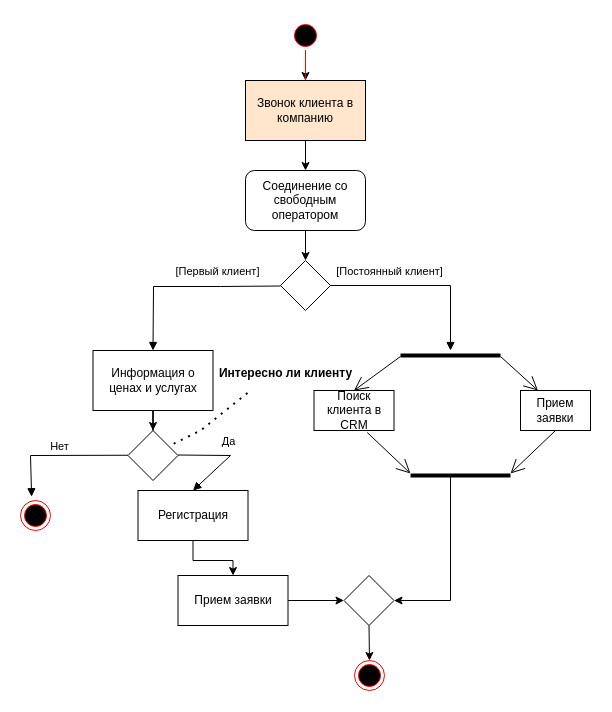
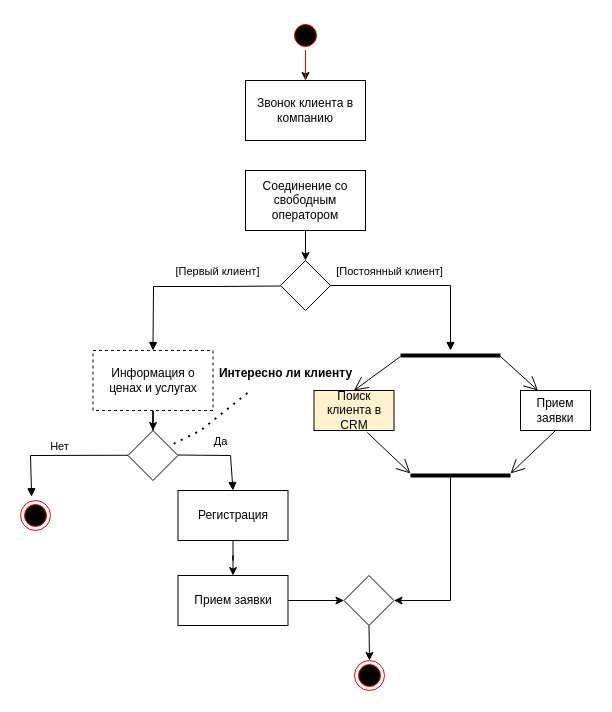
  <mxCell id="0" />
  <mxCell id="1" parent="0" />
  <mxCell id="2" value="" style="edgeStyle=orthogonalEdgeStyle;rounded=0;orthogonalLoop=1;jettySize=auto;html=1;" edge="1" parent="1" source="3" target="6"><mxGeometry relative="1" as="geometry" /></mxCell>
  <mxCell id="3" value="" style="ellipse;html=1;shape=startState;fillColor=#000000;strokeColor=#ff0000;" vertex="1" parent="1"><mxGeometry x="290" y="20" width="30" height="30" as="geometry" /></mxCell>
  <mxCell id="4" value="" style="edgeStyle=orthogonalEdgeStyle;html=1;verticalAlign=bottom;endArrow=open;endSize=8;strokeColor=#ff0000;rounded=0;" edge="1" source="3" parent="1"><mxGeometry relative="1" as="geometry"><mxPoint x="305" y="110" as="targetPoint" /></mxGeometry></mxCell>
- <mxCell id="5" value="" style="edgeStyle=orthogonalEdgeStyle;rounded=0;orthogonalLoop=1;jettySize=auto;html=1;" edge="1" parent="1" source="6" target="8"><mxGeometry relative="1" as="geometry" /></mxCell>
- <mxCell id="6" value="Звонок клиента в компанию" style="whiteSpace=wrap;html=1;fillColor=#ffe6cc;" vertex="1" parent="1"><mxGeometry x="245" y="80" width="120" height="60" as="geometry" /></mxCell>
+ <mxCell id="6" value="Звонок клиента в компанию" style="whiteSpace=wrap;html=1;" vertex="1" parent="1"><mxGeometry x="245" y="80" width="120" height="60" as="geometry" /></mxCell>
  <mxCell id="7" value="" style="edgeStyle=orthogonalEdgeStyle;rounded=0;orthogonalLoop=1;jettySize=auto;html=1;" edge="1" parent="1" source="8" target="9"><mxGeometry relative="1" as="geometry" /></mxCell>
- <mxCell id="8" value="Соединение со свободным оператором" style="whiteSpace=wrap;html=1;rounded=1;" vertex="1" parent="1"><mxGeometry x="245" y="170" width="120" height="60" as="geometry" /></mxCell>
+ <mxCell id="8" value="Соединение со свободным оператором" style="whiteSpace=wrap;html=1;" vertex="1" parent="1"><mxGeometry x="245" y="170" width="120" height="60" as="geometry" /></mxCell>
  <mxCell id="9" value="" style="rhombus;whiteSpace=wrap;html=1;" vertex="1" parent="1"><mxGeometry x="280" y="260" width="50" height="50" as="geometry" /></mxCell>
  <mxCell id="10" value="" style="edgeStyle=orthogonalEdgeStyle;rounded=0;orthogonalLoop=1;jettySize=auto;html=1;" edge="1" parent="1" source="11" target="12"><mxGeometry relative="1" as="geometry" /></mxCell>
- <mxCell id="11" value="Информация о ценах и услугах" style="whiteSpace=wrap;html=1;" vertex="1" parent="1"><mxGeometry x="92.5" y="350" width="120" height="60" as="geometry" /></mxCell>
+ <mxCell id="11" value="Информация о ценах и услугах" style="whiteSpace=wrap;html=1;dashed=1;" vertex="1" parent="1"><mxGeometry x="92.5" y="350" width="120" height="60" as="geometry" /></mxCell>
  <mxCell id="12" value="" style="rhombus;whiteSpace=wrap;html=1;" vertex="1" parent="1"><mxGeometry x="127.5" y="430" width="50" height="50" as="geometry" /></mxCell>
  <mxCell id="13" value="[Первый клиент]" style="html=1;verticalAlign=bottom;endArrow=block;curved=0;rounded=0;entryX=0.5;entryY=0;entryDx=0;entryDy=0;" edge="1" parent="1" target="11"><mxGeometry x="-0.338" y="-6" width="80" relative="1" as="geometry"><mxPoint x="280" y="285.5" as="sourcePoint" /><mxPoint x="150" y="286" as="targetPoint" /><Array as="points"><mxPoint x="220" y="286" /><mxPoint x="153" y="286" /></Array><mxPoint as="offset" /></mxGeometry></mxCell>
  <mxCell id="14" value="[Постоянный клиент]" style="html=1;verticalAlign=bottom;endArrow=block;curved=0;rounded=0;" edge="1" parent="1" source="9"><mxGeometry x="-0.365" y="5" width="80" relative="1" as="geometry"><mxPoint x="330" y="285" as="sourcePoint" /><mxPoint x="450" y="350" as="targetPoint" /><Array as="points"><mxPoint x="450" y="285" /></Array><mxPoint as="offset" /></mxGeometry></mxCell>
  <mxCell id="15" value="" style="line;strokeWidth=4;html=1;perimeter=backbonePerimeter;points=[];outlineConnect=0;" vertex="1" parent="1"><mxGeometry x="400" y="350" width="100" height="10" as="geometry" /></mxCell>
- <mxCell id="16" value="Поиск клиента в CRM" style="html=1;whiteSpace=wrap;" vertex="1" parent="1"><mxGeometry x="313.5" y="390" width="80" height="40" as="geometry" /></mxCell>
+ <mxCell id="16" value="Поиск клиента в CRM" style="html=1;whiteSpace=wrap;fillColor=#fff2cc;" vertex="1" parent="1"><mxGeometry x="313.5" y="390" width="80" height="40" as="geometry" /></mxCell>
  <mxCell id="17" value="Прием заявки" style="html=1;whiteSpace=wrap;" vertex="1" parent="1"><mxGeometry x="520" y="390" width="70" height="40" as="geometry" /></mxCell>
  <mxCell id="18" style="edgeStyle=orthogonalEdgeStyle;rounded=0;orthogonalLoop=1;jettySize=auto;html=1;entryX=1;entryY=0.5;entryDx=0;entryDy=0;" edge="1" parent="1" source="19" target="35"><mxGeometry relative="1" as="geometry"><Array as="points"><mxPoint x="450" y="600" /></Array></mxGeometry></mxCell>
  <mxCell id="19" value="" style="line;strokeWidth=4;html=1;perimeter=backbonePerimeter;points=[];outlineConnect=0;" vertex="1" parent="1"><mxGeometry x="410" y="470" width="100" height="10" as="geometry" /></mxCell>
  <mxCell id="20" value="" style="endArrow=open;endFill=1;endSize=12;html=1;rounded=0;entryX=0.25;entryY=0;entryDx=0;entryDy=0;" edge="1" parent="1" source="15" target="17"><mxGeometry width="160" relative="1" as="geometry"><mxPoint x="380" y="420" as="sourcePoint" /><mxPoint x="540" y="420" as="targetPoint" /></mxGeometry></mxCell>
  <mxCell id="21" value="" style="endArrow=open;endFill=1;endSize=12;html=1;rounded=0;entryX=0.5;entryY=0;entryDx=0;entryDy=0;" edge="1" parent="1" source="15" target="16"><mxGeometry width="160" relative="1" as="geometry"><mxPoint x="310" y="560" as="sourcePoint" /><mxPoint x="470" y="560" as="targetPoint" /></mxGeometry></mxCell>
  <mxCell id="22" value="" style="endArrow=open;endFill=1;endSize=12;html=1;rounded=0;exitX=0.666;exitY=1.05;exitDx=0;exitDy=0;exitPerimeter=0;" edge="1" parent="1" source="16" target="19"><mxGeometry width="160" relative="1" as="geometry"><mxPoint x="320" y="500" as="sourcePoint" /><mxPoint x="480" y="500" as="targetPoint" /></mxGeometry></mxCell>
  <mxCell id="23" value="" style="endArrow=open;endFill=1;endSize=12;html=1;rounded=0;exitX=0.5;exitY=1;exitDx=0;exitDy=0;" edge="1" parent="1" source="17" target="19"><mxGeometry width="160" relative="1" as="geometry"><mxPoint x="500" y="580" as="sourcePoint" /><mxPoint x="660" y="580" as="targetPoint" /></mxGeometry></mxCell>
  <mxCell id="24" value="" style="endArrow=none;dashed=1;html=1;dashPattern=1 3;strokeWidth=2;rounded=0;exitX=0.914;exitY=0.264;exitDx=0;exitDy=0;exitPerimeter=0;" edge="1" parent="1" source="12"><mxGeometry width="50" height="50" relative="1" as="geometry"><mxPoint x="440" y="440" as="sourcePoint" /><mxPoint x="250" y="390" as="targetPoint" /><Array as="points"><mxPoint x="200" y="430" /></Array></mxGeometry></mxCell>
  <mxCell id="25" value="Интересно ли клиенту" style="text;align=center;fontStyle=1;verticalAlign=middle;spacingLeft=3;spacingRight=3;strokeColor=none;rotatable=0;points=[[0,0.5],[1,0.5]];portConstraint=eastwest;html=1;" vertex="1" parent="1"><mxGeometry x="245" y="360" width="80" height="26" as="geometry" /></mxCell>
  <mxCell id="26" value="Да" style="html=1;verticalAlign=bottom;endArrow=block;curved=0;rounded=0;entryX=0.5;entryY=0;entryDx=0;entryDy=0;" edge="1" parent="1" target="28"><mxGeometry x="-0.031" y="5" width="80" relative="1" as="geometry"><mxPoint x="177.5" y="454.5" as="sourcePoint" /><mxPoint x="257.5" y="454.5" as="targetPoint" /><Array as="points"><mxPoint x="230" y="455" /></Array><mxPoint as="offset" /></mxGeometry></mxCell>
  <mxCell id="27" style="edgeStyle=orthogonalEdgeStyle;rounded=0;orthogonalLoop=1;jettySize=auto;html=1;entryX=0.5;entryY=0;entryDx=0;entryDy=0;" edge="1" parent="1" source="28" target="33"><mxGeometry relative="1" as="geometry" /></mxCell>
- <mxCell id="28" value="Регистрация" style="html=1;whiteSpace=wrap;" vertex="1" parent="1"><mxGeometry x="137.5" y="490" width="110" height="50" as="geometry" /></mxCell>
+ <mxCell id="28" value="Регистрация" style="html=1;whiteSpace=wrap;" vertex="1" parent="1"><mxGeometry x="177.5" y="490" width="110" height="50" as="geometry" /></mxCell>
  <mxCell id="29" style="edgeStyle=orthogonalEdgeStyle;rounded=0;orthogonalLoop=1;jettySize=auto;html=1;exitX=0.5;exitY=1;exitDx=0;exitDy=0;" edge="1" parent="1" source="28" target="28"><mxGeometry relative="1" as="geometry" /></mxCell>
  <mxCell id="30" value="Нет" style="html=1;verticalAlign=bottom;endArrow=block;curved=0;rounded=0;entryX=0.371;entryY=-0.126;entryDx=0;entryDy=0;entryPerimeter=0;" edge="1" parent="1" target="31"><mxGeometry width="80" relative="1" as="geometry"><mxPoint x="127.5" y="454.74" as="sourcePoint" /><mxPoint x="47.5" y="454.74" as="targetPoint" /><Array as="points"><mxPoint x="30" y="455" /></Array></mxGeometry></mxCell>
  <mxCell id="31" value="" style="ellipse;html=1;shape=endState;fillColor=#000000;strokeColor=#ff0000;" vertex="1" parent="1"><mxGeometry x="20" y="500" width="30" height="30" as="geometry" /></mxCell>
  <mxCell id="32" value="" style="edgeStyle=orthogonalEdgeStyle;rounded=0;orthogonalLoop=1;jettySize=auto;html=1;" edge="1" parent="1" source="33" target="35"><mxGeometry relative="1" as="geometry" /></mxCell>
  <mxCell id="33" value="Прием заявки" style="html=1;whiteSpace=wrap;" vertex="1" parent="1"><mxGeometry x="177.5" y="575" width="110" height="50" as="geometry" /></mxCell>
  <mxCell id="34" style="edgeStyle=orthogonalEdgeStyle;rounded=0;orthogonalLoop=1;jettySize=auto;html=1;exitX=0.5;exitY=1;exitDx=0;exitDy=0;entryX=0.5;entryY=0;entryDx=0;entryDy=0;" edge="1" parent="1" source="35" target="36"><mxGeometry relative="1" as="geometry" /></mxCell>
  <mxCell id="35" value="" style="rhombus;whiteSpace=wrap;html=1;" vertex="1" parent="1"><mxGeometry x="343.5" y="575" width="50" height="50" as="geometry" /></mxCell>
  <mxCell id="36" value="" style="ellipse;html=1;shape=endState;fillColor=#000000;strokeColor=#ff0000;" vertex="1" parent="1"><mxGeometry x="354" y="660" width="30" height="30" as="geometry" /></mxCell>
